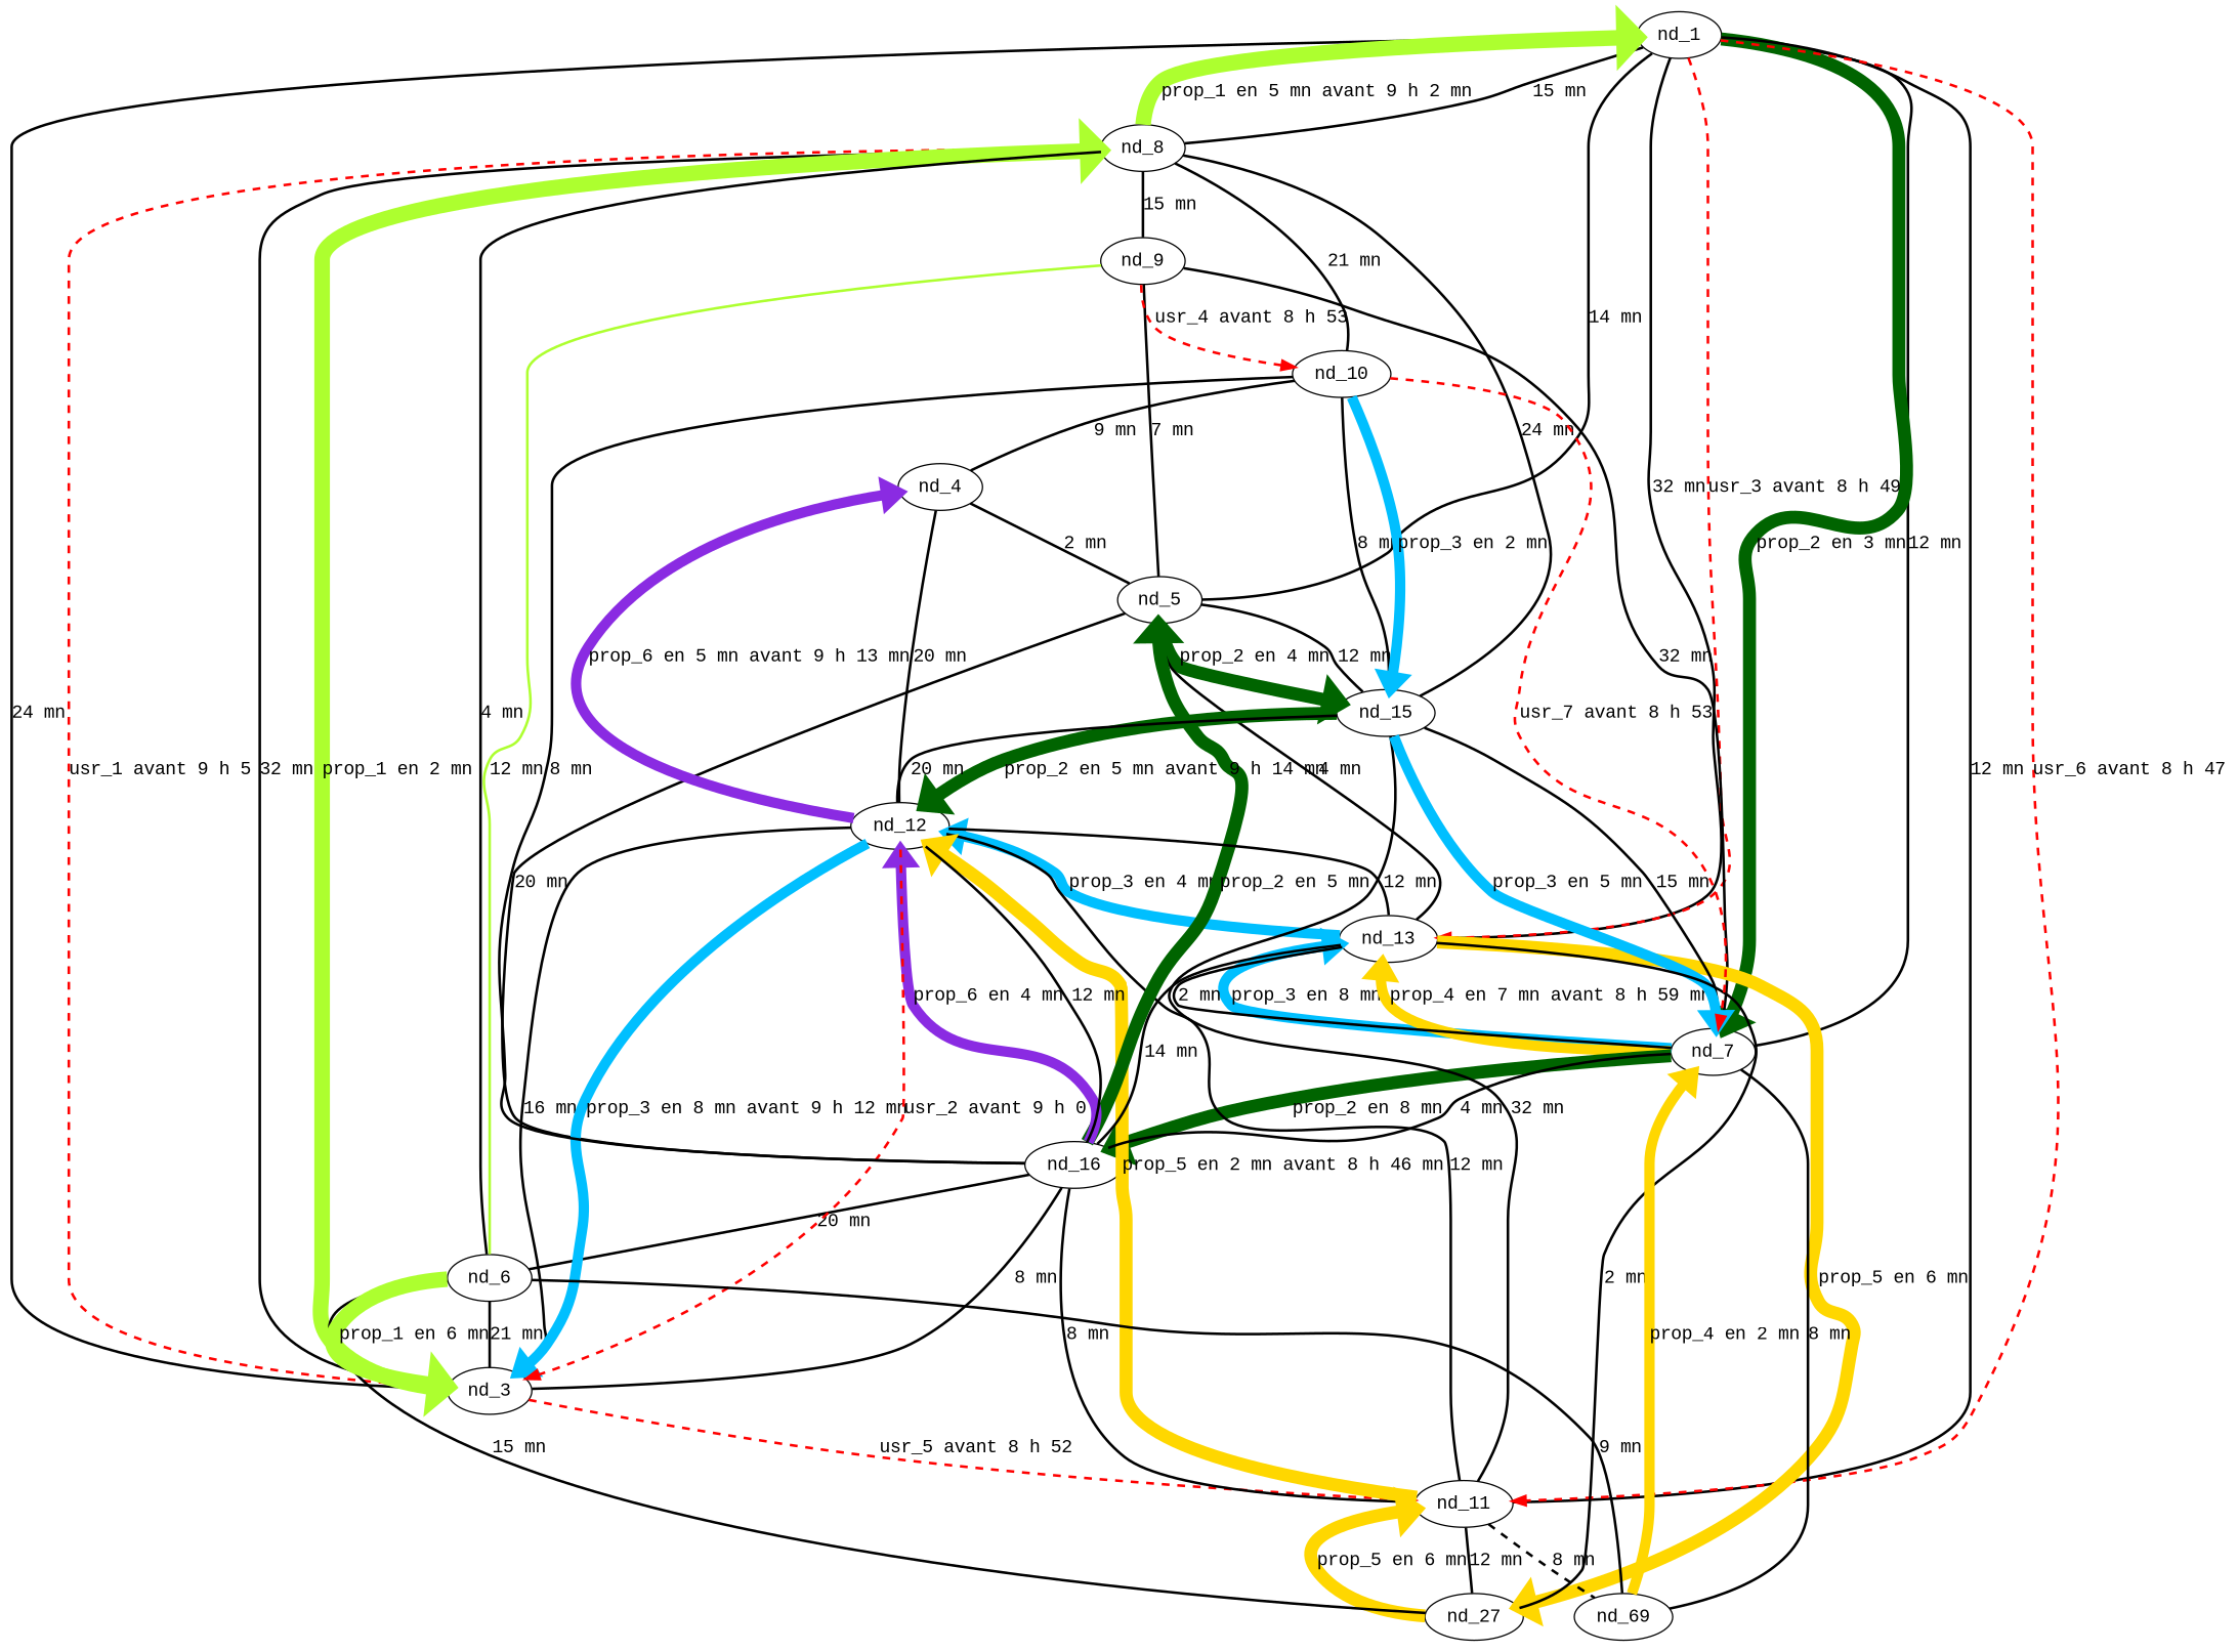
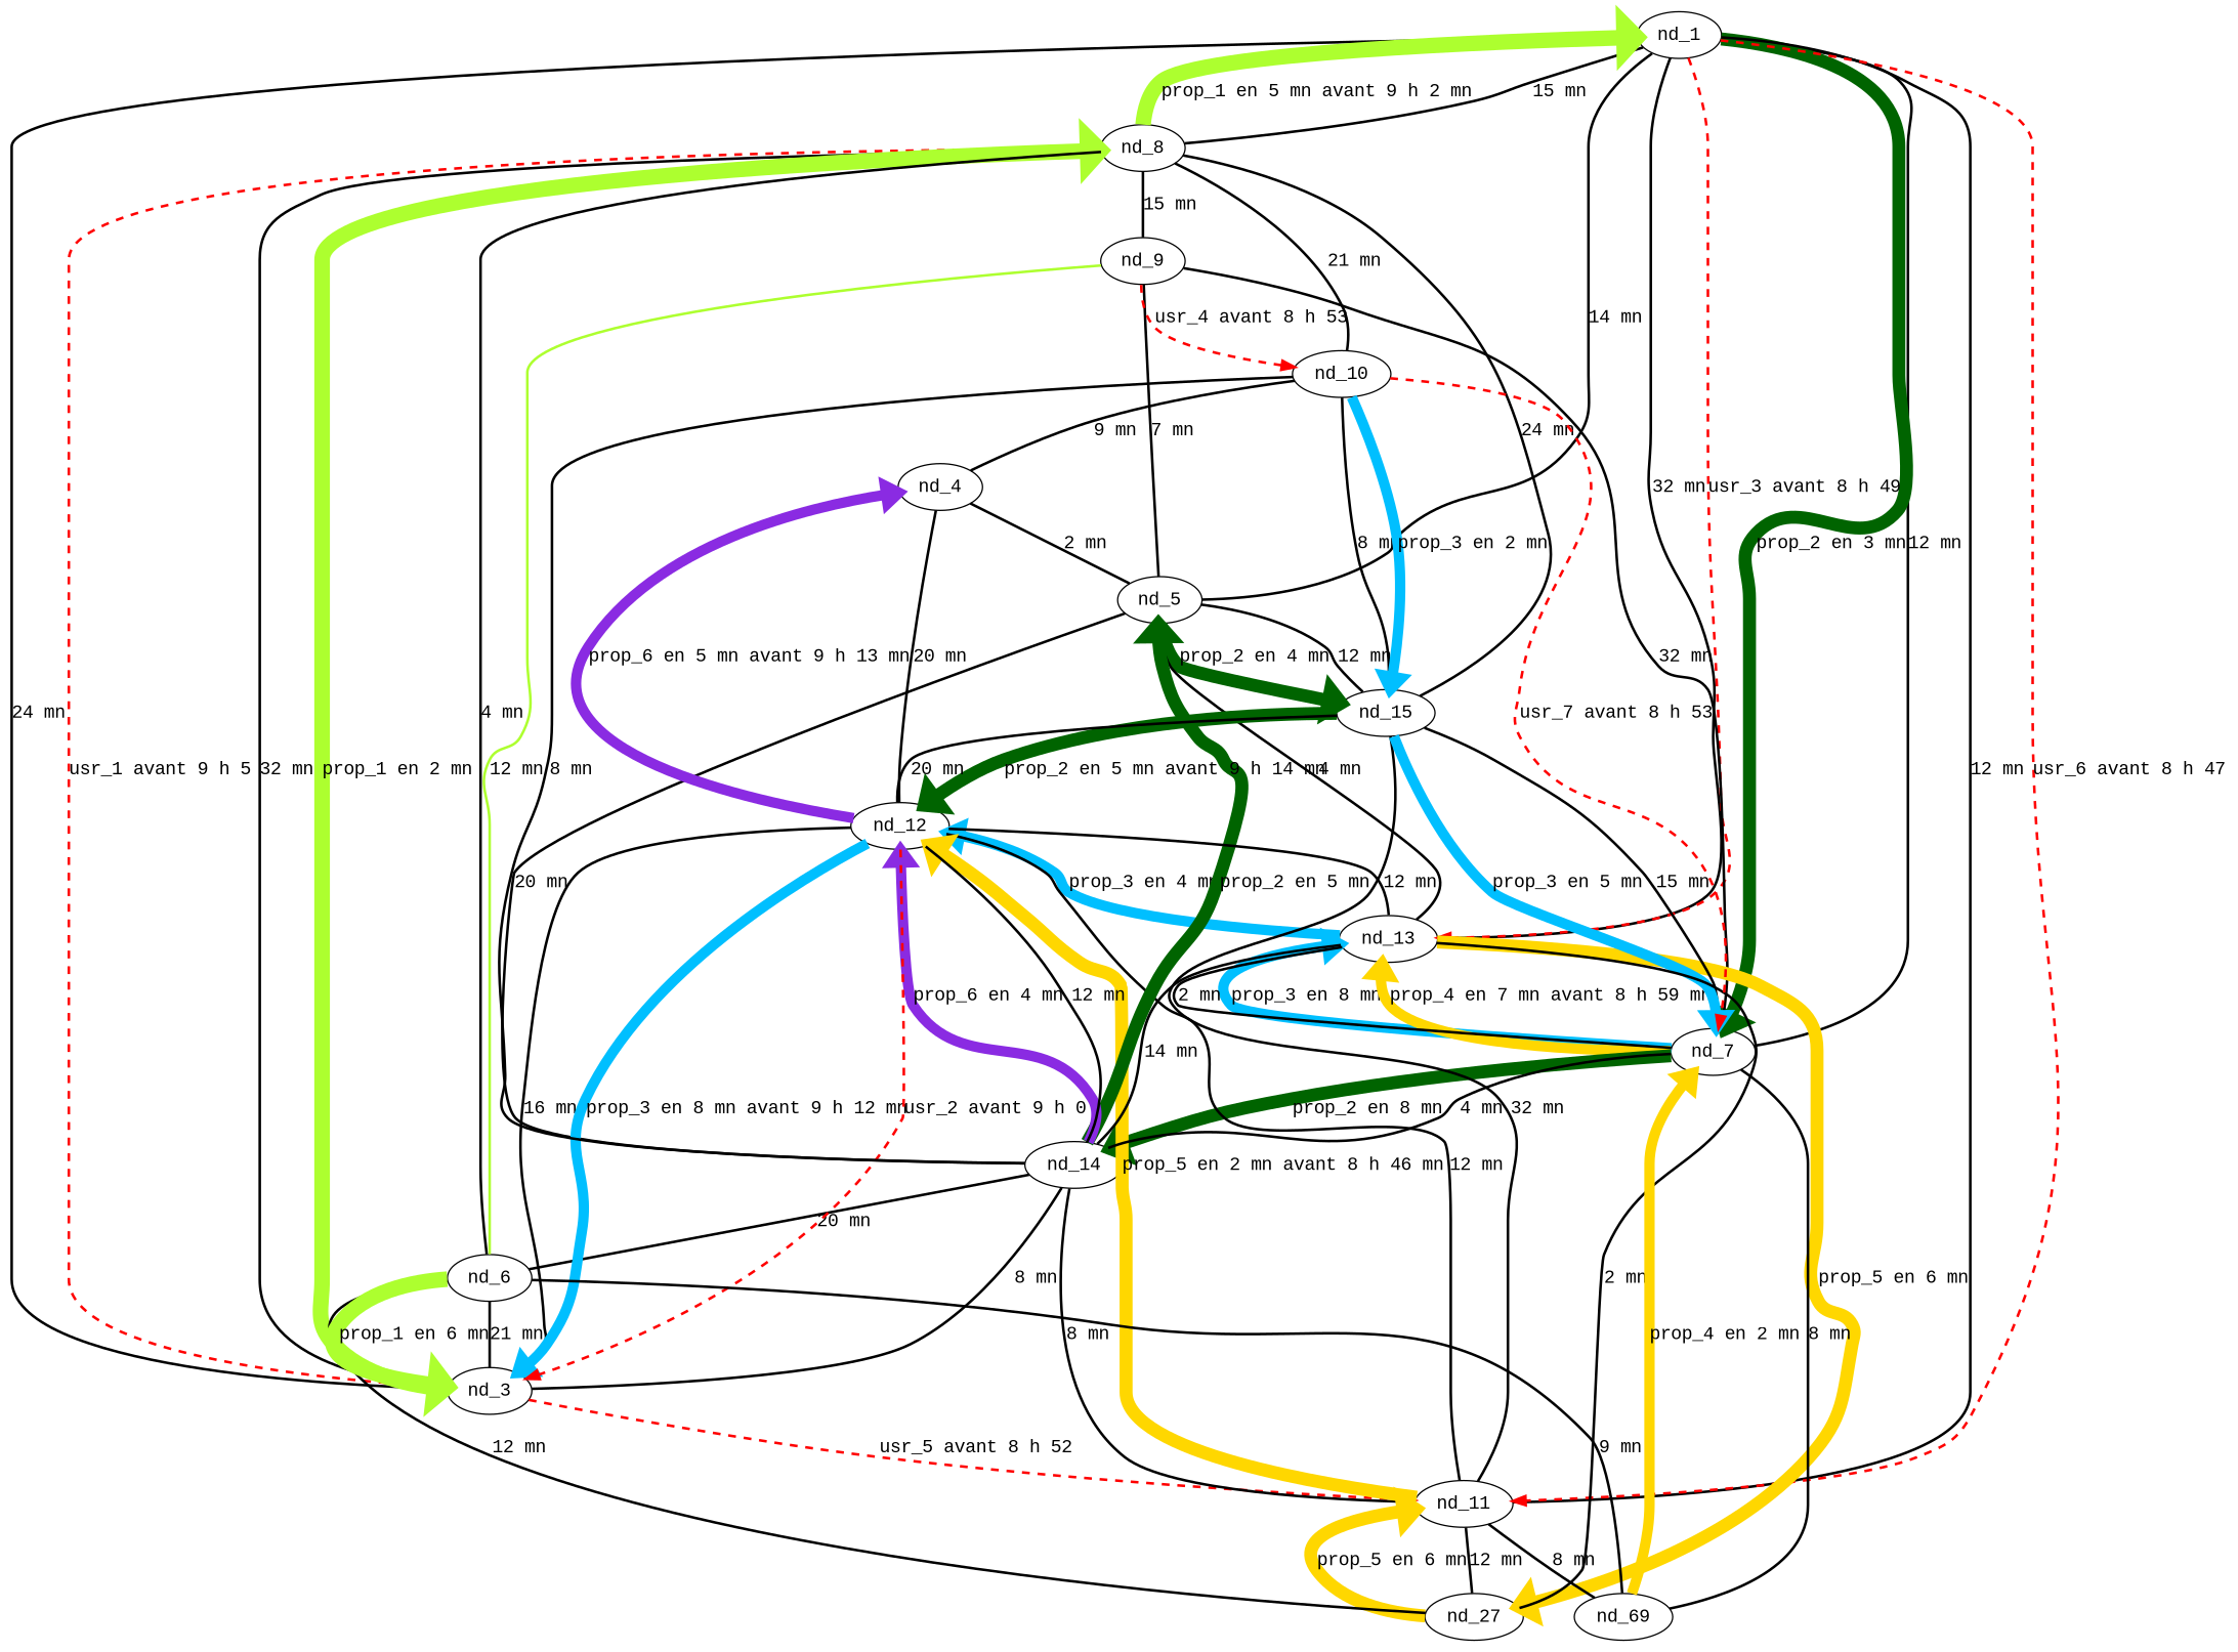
  graph {
    fontname="Liberation Mono"
    nodesep=0
    splines=true
    node [fontname="Liberation Mono" shape=ellipse]
    edge [color=black fontname="Liberation Mono" penwidth=2]
    nd_1
    nd_8
    nd_7
    nd_5
    n5 [label=nd_13]
    nd_3
    nd_11
    nd_9
-   nd_16
+   nd_16 [label=nd_14]
    nd_15
    nd_12
    n12 [label=nd_27]
    nd_6
    n14 [label=nd_69]
    nd_10
    nd_4
    nd_1 -- nd_8 [label="15 mn"]
    nd_1 -- nd_7 [label="12 mn"]
    nd_1 -- nd_7 [arrowhead=normal color=darkgreen dir=forward label="prop_2 en 3 mn" penwidth=10]
    nd_1 -- nd_5 [label="14 mn"]
    nd_1 -- n5 [label="32 mn"]
    nd_1 -- n5 [arrowhead=normal color=red dir=forward label="usr_3 avant 8 h 49" style=dashed]
    nd_1 -- nd_3 [label="24 mn"]
    nd_1 -- nd_11 [label="12 mn"]
    nd_1 -- nd_11 [arrowhead=normal color=red dir=forward label="usr_6 avant 8 h 47" style=dashed]
    nd_8 -- nd_1 [arrowhead=normal color=greenyellow dir=forward label="prop_1 en 5 mn avant 9 h 2 mn" penwidth=12]
    nd_8 -- nd_3 [arrowhead=normal color=red dir=forward label="usr_1 avant 9 h 5" style=dashed]
    nd_8 -- nd_9 [label="15 mn"]
    nd_7 -- n5 [arrowhead=normal color=deepskyblue dir=forward label="prop_3 en 8 mn" penwidth=8]
    nd_7 -- n5 [arrowhead=normal color=gold dir=forward label="prop_4 en 7 mn avant 8 h 59 mn" penwidth=8]
    nd_7 -- nd_9 [label="32 mn"]
    nd_7 -- nd_16 [arrowhead=normal color=darkgreen dir=forward label="prop_2 en 8 mn" penwidth=10]
    nd_5 -- nd_9 [label="7 mn"]
    nd_5 -- nd_15 [arrowhead=normal color=darkgreen dir=forward label="prop_2 en 4 mn" penwidth=10]
    n5 -- nd_7 [label="2 mn"]
    n5 -- nd_5 [label="4 mn"]
    n5 -- nd_12 [arrowhead=normal color=deepskyblue dir=forward label="prop_3 en 4 mn" penwidth=8]
    n5 -- n12 [arrowhead=normal color=gold dir=forward label="prop_5 en 6 mn" penwidth=10]
    nd_3 -- nd_8 [label="32 mn"]
    nd_3 -- nd_8 [arrowhead=normal color=greenyellow dir=forward label="prop_1 en 2 mn" penwidth=12]
    nd_3 -- nd_11 [arrowhead=normal color=red dir=forward label="usr_5 avant 8 h 52" style=dashed]
    nd_3 -- nd_6 [label="21 mn"]
    nd_11 -- nd_16 [label="8 mn"]
    nd_11 -- nd_15 [label="32 mn"]
    nd_11 -- nd_12 [label="12 mn"]
    nd_11 -- nd_12 [arrowhead=normal color=gold dir=forward label="prop_5 en 2 mn avant 8 h 46 mn" penwidth=10]
    nd_11 -- n12 [label="12 mn"]
-   nd_11 -- n14 [label="8 mn" style=dashed]
+   nd_11 -- n14 [label="8 mn"]
    nd_9 -- nd_10 [arrowhead=normal color=red dir=forward label="usr_4 avant 8 h 53" style=dashed]
    nd_16 -- nd_7 [label="4 mn"]
    nd_16 -- nd_5 [label="20 mn"]
    nd_16 -- nd_5 [arrowhead=normal color=darkgreen dir=forward label="prop_2 en 5 mn" penwidth=10]
    nd_16 -- n5 [label="14 mn"]
    nd_16 -- nd_3 [label="8 mn"]
    nd_16 -- nd_12 [arrowhead=normal color=blueviolet dir=forward label="prop_6 en 4 mn" penwidth=8]
    nd_16 -- nd_6 [label="20 mn"]
    nd_15 -- nd_8 [label="24 mn"]
    nd_15 -- nd_7 [label="15 mn"]
    nd_15 -- nd_7 [arrowhead=normal color=deepskyblue dir=forward label="prop_3 en 5 mn" penwidth=8]
    nd_15 -- nd_5 [label="12 mn"]
    nd_15 -- nd_12 [arrowhead=normal color=darkgreen dir=forward label="prop_2 en 5 mn avant 9 h 14 mn" penwidth=10]
    nd_12 -- n5 [label="12 mn"]
    nd_12 -- nd_3 [label="16 mn"]
    nd_12 -- nd_3 [arrowhead=normal color=deepskyblue dir=forward label="prop_3 en 8 mn avant 9 h 12 mn" penwidth=8]
    nd_12 -- nd_3 [arrowhead=normal color=red dir=forward label="usr_2 avant 9 h 0" style=dashed]
    nd_12 -- nd_16 [label="12 mn"]
    nd_12 -- nd_15 [label="20 mn"]
    nd_12 -- nd_4 [label="20 mn"]
    nd_12 -- nd_4 [arrowhead=normal color=blueviolet dir=forward label="prop_6 en 5 mn avant 9 h 13 mn" penwidth=8]
    n12 -- n5 [label="2 mn"]
    n12 -- nd_11 [arrowhead=normal color=gold dir=forward label="prop_5 en 6 mn" penwidth=10]
-   n12 -- nd_6 [label="15 mn"]
+   n12 -- nd_6 [label="12 mn"]
    nd_6 -- nd_8 [label="4 mn"]
    nd_6 -- nd_3 [arrowhead=normal color=greenyellow dir=forward label="prop_1 en 6 mn" penwidth=12]
    nd_6 -- nd_9 [color=greenyellow label="12 mn"]
    n14 -- nd_7 [label="8 mn"]
    n14 -- nd_7 [arrowhead=normal color=gold dir=forward label="prop_4 en 2 mn" penwidth=8]
    n14 -- nd_6 [label="9 mn"]
    nd_10 -- nd_8 [label="21 mn"]
    nd_10 -- nd_7 [arrowhead=normal color=red dir=forward label="usr_7 avant 8 h 53" style=dashed]
    nd_10 -- nd_16 [label="8 mn"]
    nd_10 -- nd_15 [label="8 mn"]
    nd_10 -- nd_15 [arrowhead=normal color=deepskyblue dir=forward label="prop_3 en 2 mn" penwidth=8]
    nd_10 -- nd_4 [label="9 mn"]
    nd_4 -- nd_5 [label="2 mn"]
  }
